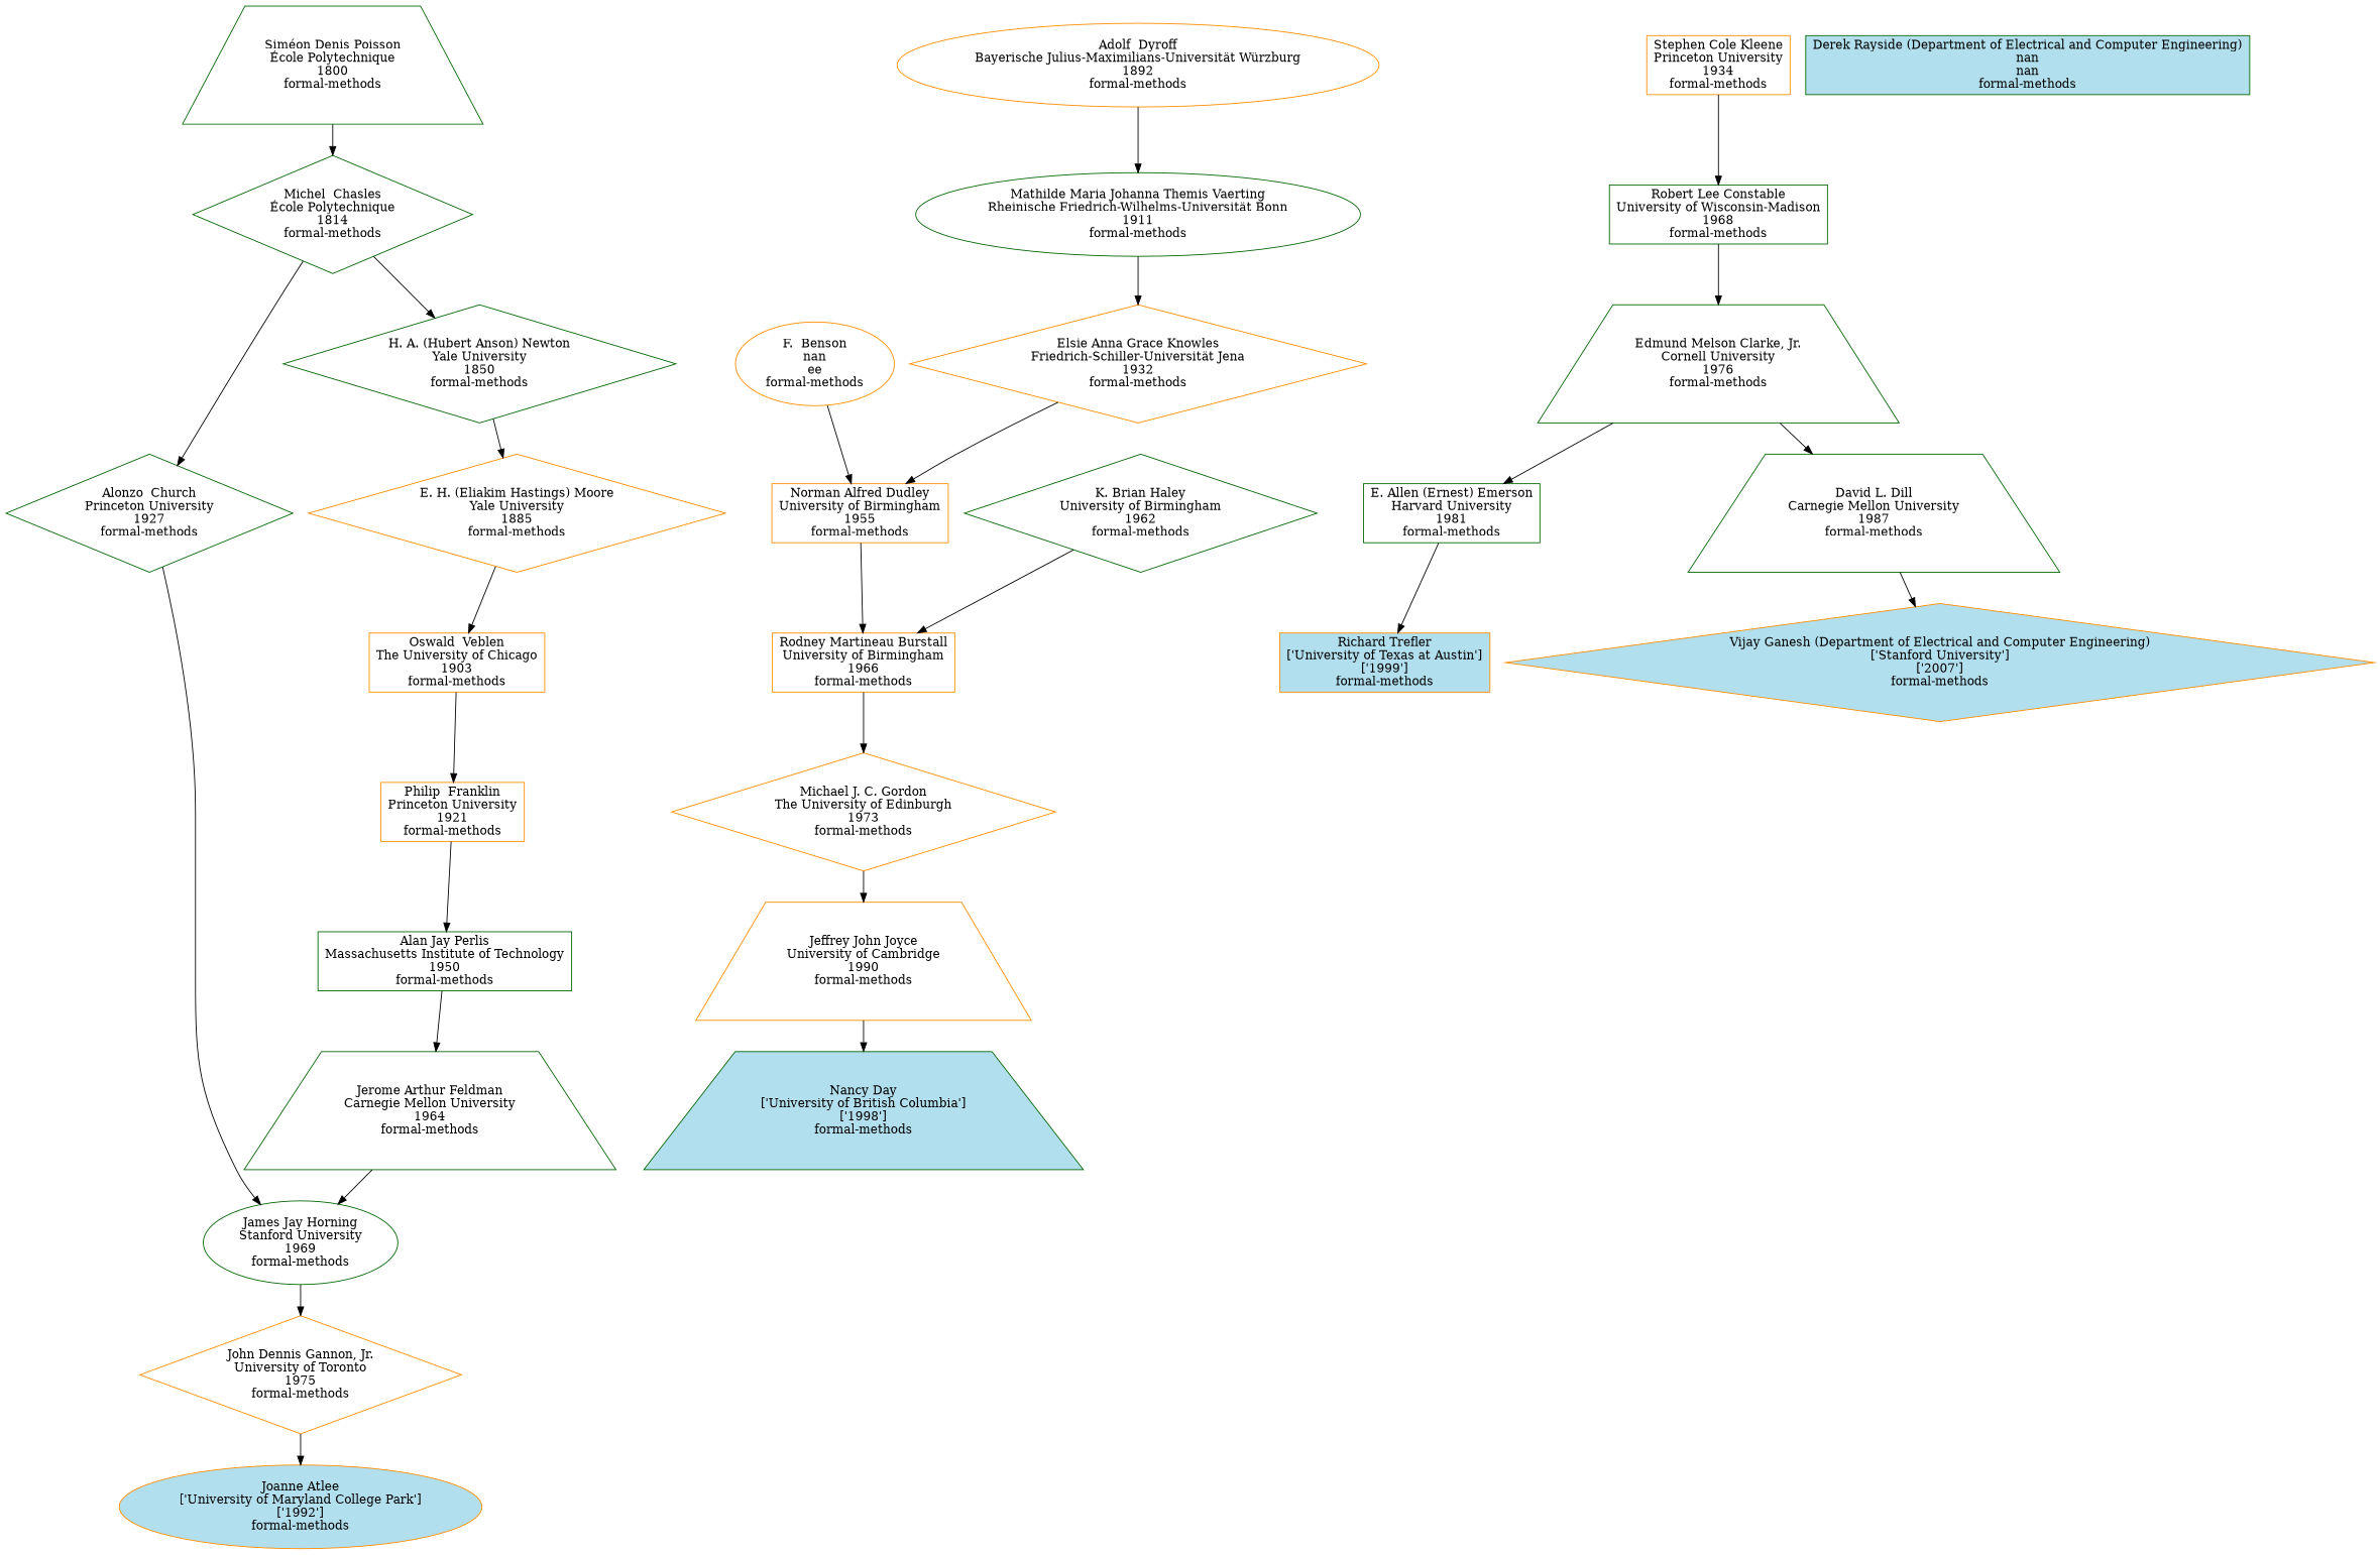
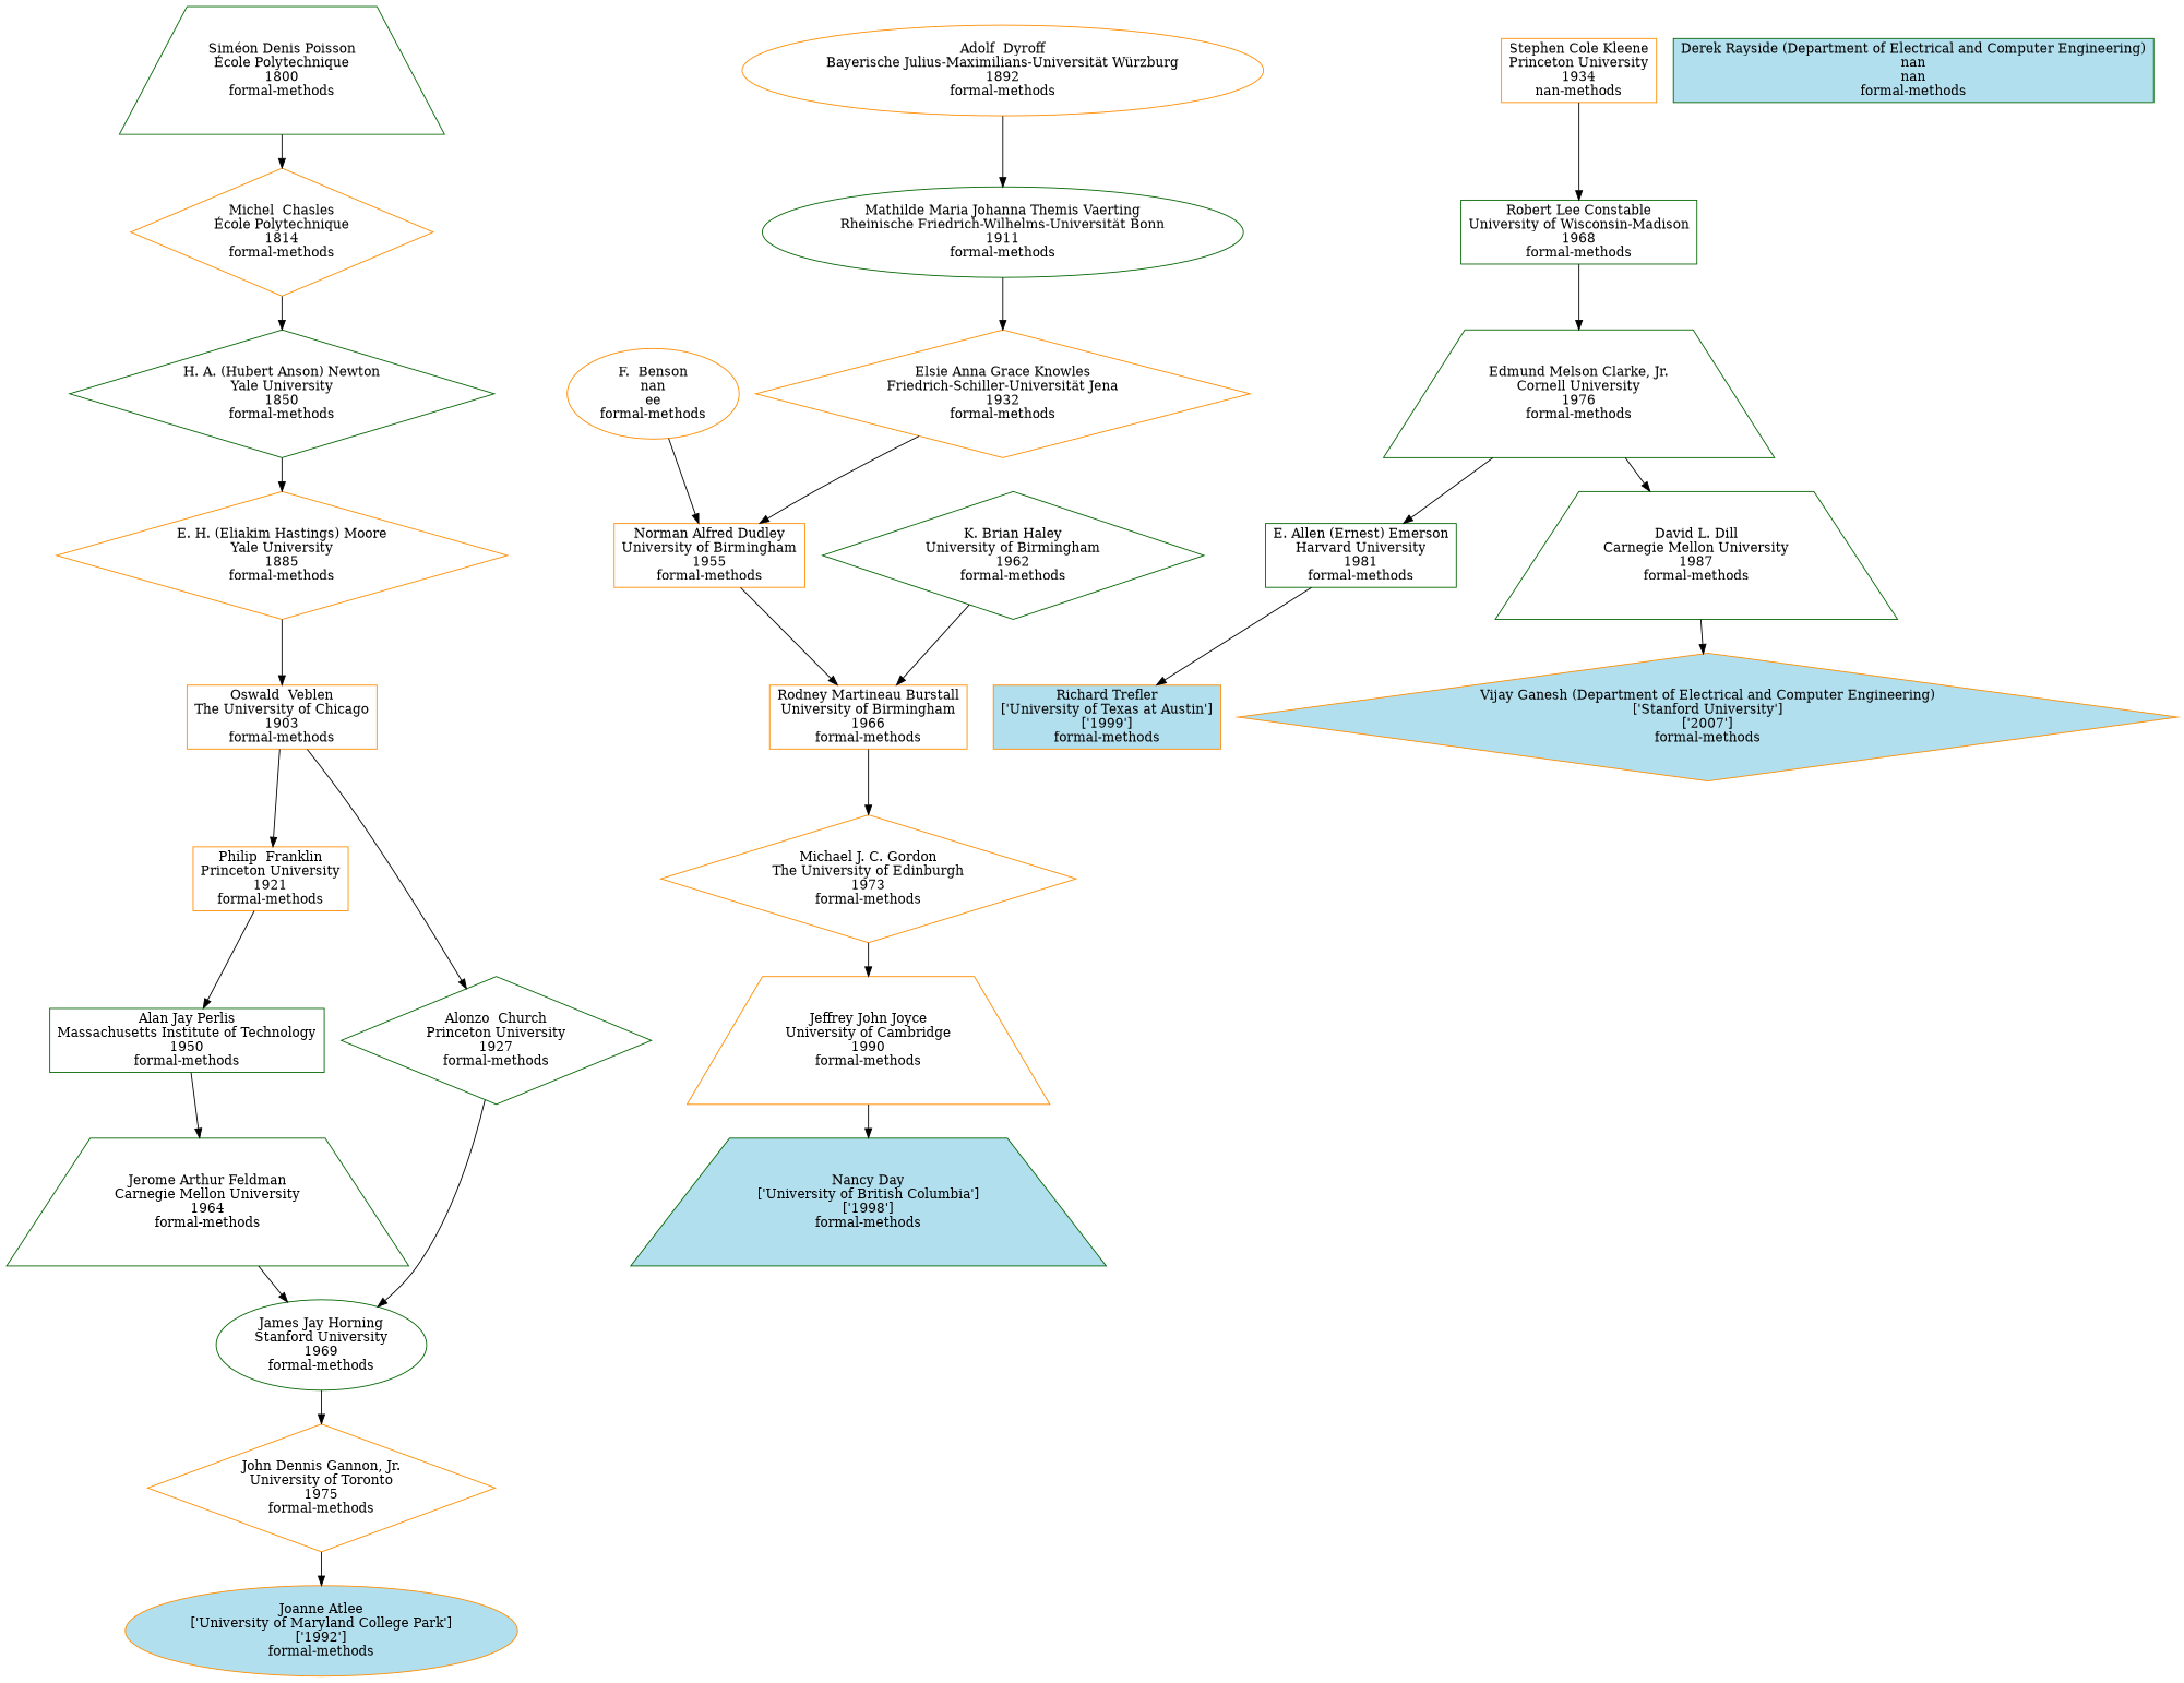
  digraph {
    node [color=darkorange shape=box]
    n1 [fillcolor=lightblue2 label="Joanne Atlee\n['University of Maryland College Park']\n['1992']\nformal-methods" shape=ellipse style=filled]
    n2 [color=darkgreen fillcolor=lightblue2 label="Nancy Day\n['University of British Columbia']\n['1998']\nformal-methods" shape=trapezium style=filled]
    n3 [fillcolor=lightblue2 label="Richard Trefler\n['University of Texas at Austin']\n['1999']\nformal-methods" style=filled]
    n4 [fillcolor=lightblue2 label="Vijay Ganesh (Department of Electrical and Computer Engineering)\n['Stanford University']\n['2007']\nformal-methods" shape=diamond style=filled]
    n5 [color=darkgreen fillcolor=lightblue2 label="Derek Rayside (Department of Electrical and Computer Engineering)\nnan\nnan\nformal-methods" style=filled]
    n6 [label="John Dennis Gannon, Jr.\nUniversity of Toronto\n1975\nformal-methods" shape=diamond]
    n7 [label="Jeffrey John Joyce\nUniversity of Cambridge\n1990\nformal-methods" shape=trapezium]
    n8 [color=darkgreen label="E. Allen (Ernest) Emerson\nHarvard University\n1981\nformal-methods"]
    n9 [color=darkgreen label="David L. Dill\nCarnegie Mellon University\n1987\nformal-methods" shape=trapezium]
    n10 [color=darkgreen label="James Jay Horning\nStanford University\n1969\nformal-methods" shape=ellipse]
    n11 [label="Michael J. C. Gordon\nThe University of Edinburgh\n1973\nformal-methods" shape=diamond]
    n12 [color=darkgreen label="Edmund Melson Clarke, Jr.\nCornell University\n1976\nformal-methods" shape=trapezium]
    n13 [color=darkgreen label="Jerome Arthur Feldman\nCarnegie Mellon University\n1964\nformal-methods" shape=trapezium]
    n14 [label="Rodney Martineau Burstall\nUniversity of Birmingham\n1966\nformal-methods"]
    n15 [color=darkgreen label="Robert Lee Constable\nUniversity of Wisconsin-Madison\n1968\nformal-methods"]
    n16 [color=darkgreen label="Alan Jay Perlis\nMassachusetts Institute of Technology\n1950\nformal-methods"]
    n17 [label="Norman Alfred Dudley\nUniversity of Birmingham\n1955\nformal-methods"]
    n18 [color=darkgreen label="K. Brian Haley\nUniversity of Birmingham\n1962\nformal-methods" shape=diamond]
-   n19 [label="Stephen Cole Kleene\nPrinceton University\n1934\nformal-methods"]
+   n19 [label="Stephen Cole Kleene\nPrinceton University\n1934\nnan-methods"]
    n20 [label="Philip  Franklin\nPrinceton University\n1921\nformal-methods"]
    n21 [label="F.  Benson\nnan\nee\nformal-methods" shape=ellipse]
    n22 [label="Elsie Anna Grace Knowles\nFriedrich-Schiller-Universität Jena\n1932\nformal-methods" shape=diamond]
    n23 [color=darkgreen label="Alonzo  Church\nPrinceton University\n1927\nformal-methods" shape=diamond]
    n24 [label="Oswald  Veblen\nThe University of Chicago\n1903\nformal-methods"]
    n25 [color=darkgreen label="Mathilde Maria Johanna Themis Vaerting\nRheinische Friedrich-Wilhelms-Universität Bonn\n1911\nformal-methods" shape=ellipse]
    n26 [label="E. H. (Eliakim Hastings) Moore\nYale University\n1885\nformal-methods" shape=diamond]
    n27 [label="Adolf  Dyroff\nBayerische Julius-Maximilians-Universität Würzburg\n1892\nformal-methods" shape=ellipse]
    n28 [color=darkgreen label="H. A. (Hubert Anson) Newton\nYale University\n1850\nformal-methods" shape=diamond]
-   n29 [color=darkgreen label="Michel  Chasles\nÉcole Polytechnique\n1814\nformal-methods" shape=diamond]
+   n29 [label="Michel  Chasles\nÉcole Polytechnique\n1814\nformal-methods" shape=diamond]
    n30 [color=darkgreen label="Siméon Denis Poisson\nÉcole Polytechnique\n1800\nformal-methods" shape=trapezium]
    n6 -> n1
    n7 -> n2
    n8 -> n3
    n9 -> n4
    n10 -> n6
    n11 -> n7
    n12 -> n8
    n12 -> n9
    n13 -> n10
    n14 -> n11
    n15 -> n12
    n16 -> n13
    n17 -> n14
    n18 -> n14
    n19 -> n15
    n20 -> n16
    n21 -> n17
    n22 -> n17
    n23 -> n10
    n24 -> n20
-   n29 -> n23
+   n24 -> n23
    n25 -> n22
    n26 -> n24
    n27 -> n25
    n28 -> n26
    n29 -> n28
    n30 -> n29
  }
